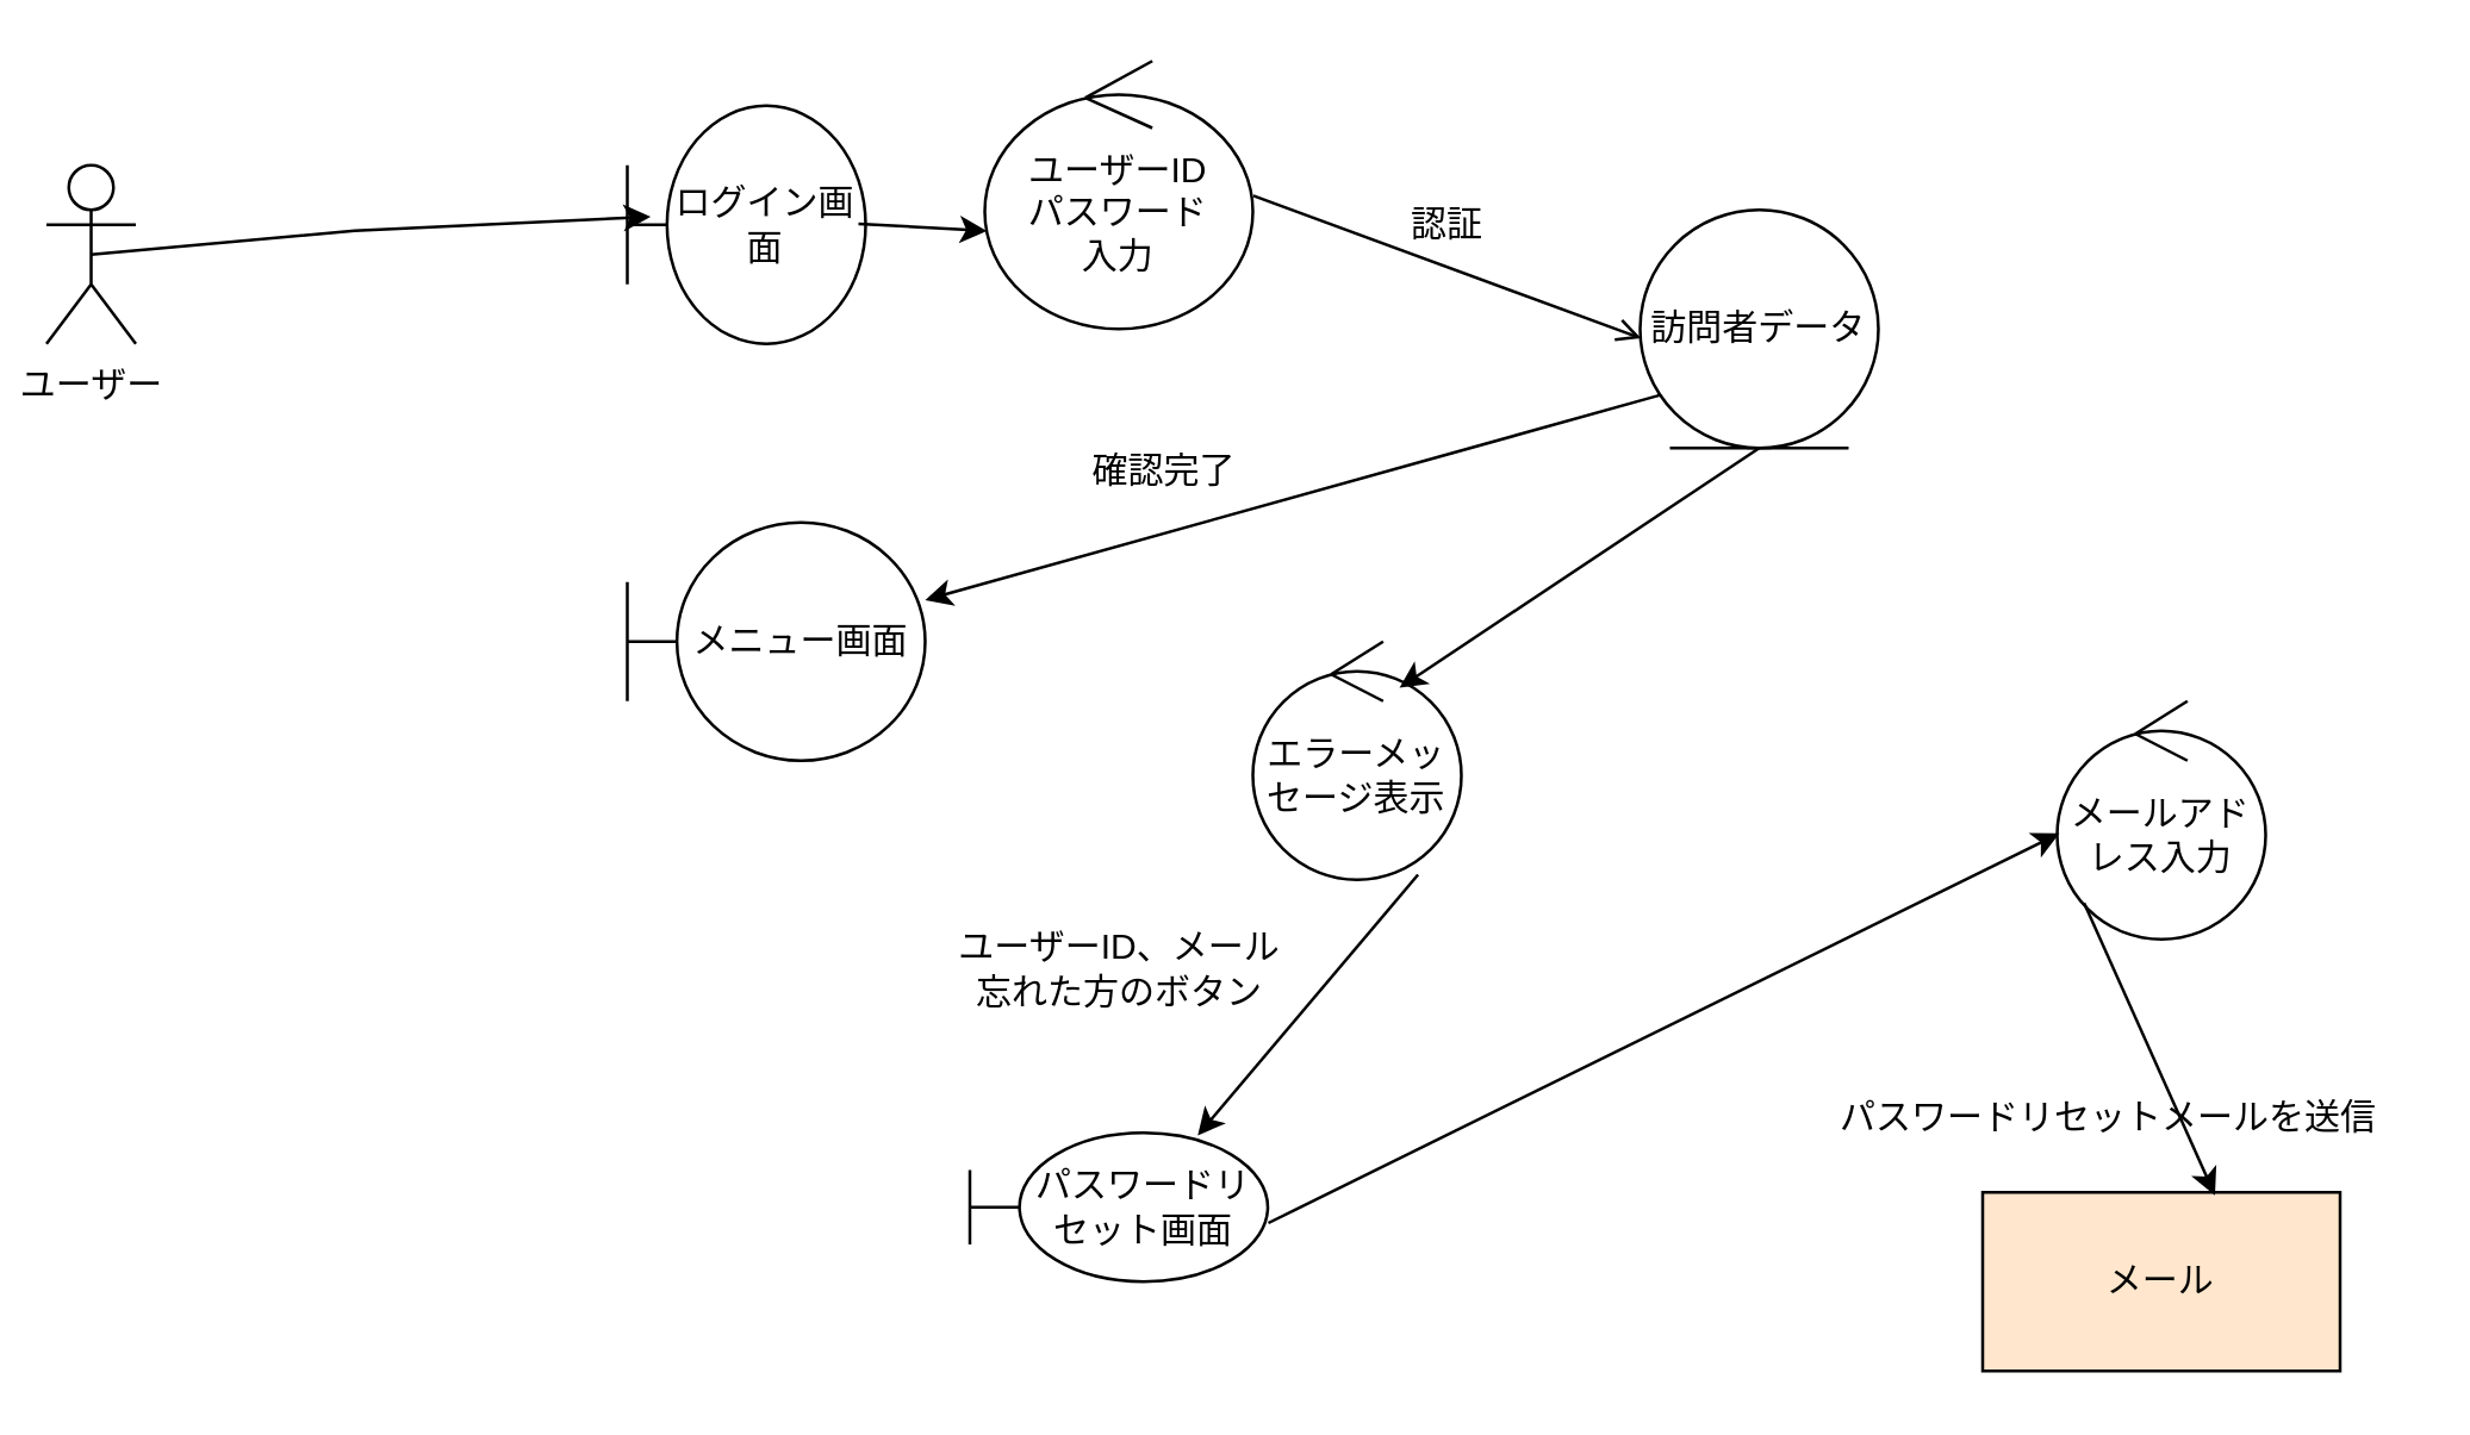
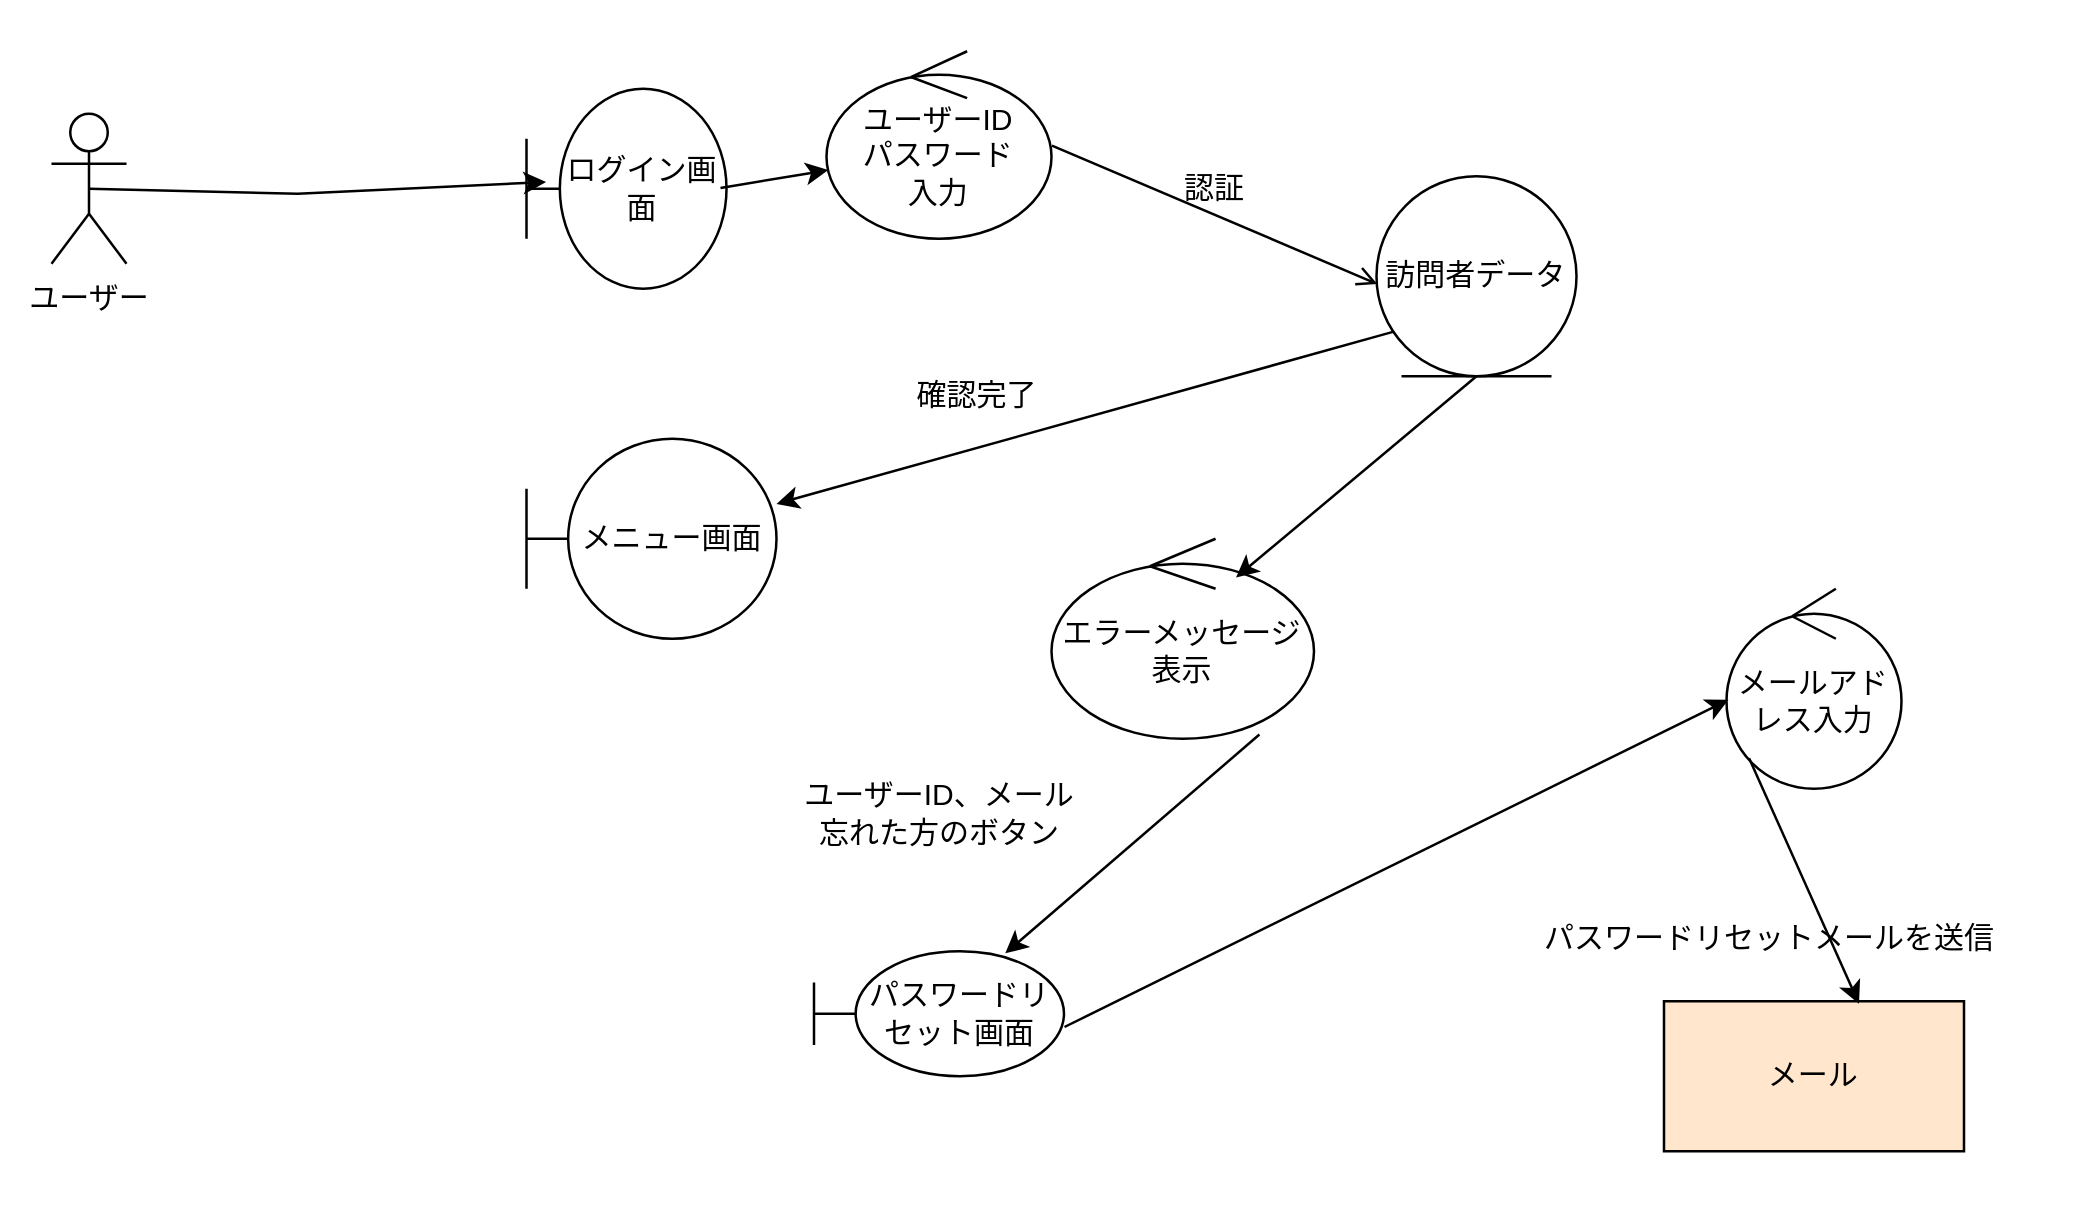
  <mxCell id="0" />
  <mxCell id="1" parent="0" />
- <mxCell id="2" value="ユーザー" style="shape=umlActor;verticalLabelPosition=bottom;verticalAlign=top;html=1;outlineConnect=0;" parent="1" vertex="1"><mxGeometry x="15" y="55" width="30" height="60" as="geometry" /></mxCell>
+ <mxCell id="2" value="ユーザー" style="shape=umlActor;verticalLabelPosition=bottom;verticalAlign=top;html=1;outlineConnect=0;" parent="1" vertex="1"><mxGeometry x="20" y="45" width="30" height="60" as="geometry" /></mxCell>
  <mxCell id="3" value="ログイン画面" style="shape=umlBoundary;whiteSpace=wrap;html=1;" vertex="1" parent="1"><mxGeometry x="210" y="35" width="80" height="80" as="geometry" /></mxCell>
- <mxCell id="4" value="ユーザーID&lt;div&gt;パスワード&lt;/div&gt;&lt;div&gt;入力&lt;/div&gt;" style="ellipse;shape=umlControl;whiteSpace=wrap;html=1;" vertex="1" parent="1"><mxGeometry x="330" y="20" width="90" height="90" as="geometry" /></mxCell>
- <mxCell id="5" value="&lt;span style=&quot;font-weight: normal;&quot;&gt;エラーメッセージ表示&lt;/span&gt;" style="ellipse;shape=umlControl;whiteSpace=wrap;html=1;fontStyle=1" vertex="1" parent="1"><mxGeometry x="420" y="215" width="70" height="80" as="geometry" /></mxCell>
+ <mxCell id="4" value="ユーザーID&lt;div&gt;パスワード&lt;/div&gt;&lt;div&gt;入力&lt;/div&gt;" style="ellipse;shape=umlControl;whiteSpace=wrap;html=1;" vertex="1" parent="1"><mxGeometry x="330" y="20" width="90" height="75" as="geometry" /></mxCell>
+ <mxCell id="5" value="&lt;span style=&quot;font-weight: normal;&quot;&gt;エラーメッセージ表示&lt;/span&gt;" style="ellipse;shape=umlControl;whiteSpace=wrap;html=1;fontStyle=1" vertex="1" parent="1"><mxGeometry x="420" y="215" width="105" height="80" as="geometry" /></mxCell>
  <mxCell id="6" value="メニュー画面" style="shape=umlBoundary;whiteSpace=wrap;html=1;" vertex="1" parent="1"><mxGeometry x="210" y="175" width="100" height="80" as="geometry" /></mxCell>
  <mxCell id="7" value="パスワードリセット画面" style="shape=umlBoundary;whiteSpace=wrap;html=1;" vertex="1" parent="1"><mxGeometry x="325" y="380" width="100" height="50" as="geometry" /></mxCell>
  <mxCell id="8" value="&lt;div&gt;メールアドレス入力&lt;/div&gt;" style="ellipse;shape=umlControl;whiteSpace=wrap;html=1;" vertex="1" parent="1"><mxGeometry x="690" y="235" width="70" height="80" as="geometry" /></mxCell>
  <mxCell id="9" value="" style="endArrow=classic;html=1;rounded=0;entryX=0.098;entryY=0.466;entryDx=0;entryDy=0;entryPerimeter=0;exitX=0.5;exitY=0.5;exitDx=0;exitDy=0;exitPerimeter=0;" edge="1" parent="1" source="2" target="3"><mxGeometry width="50" height="50" relative="1" as="geometry"><mxPoint x="48.48" y="67.04" as="sourcePoint" /><mxPoint x="210" y="82.96" as="targetPoint" /><Array as="points"><mxPoint x="118.48" y="77.04" /></Array></mxGeometry></mxCell>
  <mxCell id="10" value="" style="endArrow=classic;html=1;rounded=0;exitX=0.082;exitY=0.778;exitDx=0;exitDy=0;exitPerimeter=0;" edge="1" parent="1" source="21" target="6"><mxGeometry width="50" height="50" relative="1" as="geometry"><mxPoint x="330" y="135" as="sourcePoint" /><mxPoint x="475.1" y="67.64" as="targetPoint" /><Array as="points" /></mxGeometry></mxCell>
  <mxCell id="11" value="" style="endArrow=classic;html=1;rounded=0;entryX=0.008;entryY=0.634;entryDx=0;entryDy=0;entryPerimeter=0;exitX=0.97;exitY=0.496;exitDx=0;exitDy=0;exitPerimeter=0;" edge="1" parent="1" source="3" target="4"><mxGeometry width="50" height="50" relative="1" as="geometry"><mxPoint x="70" y="185" as="sourcePoint" /><mxPoint x="231.52" y="200.92" as="targetPoint" /><Array as="points" /></mxGeometry></mxCell>
  <mxCell id="12" value="" style="endArrow=classic;html=1;rounded=0;entryX=0.703;entryY=0.194;entryDx=0;entryDy=0;entryPerimeter=0;exitX=0.5;exitY=1;exitDx=0;exitDy=0;" edge="1" parent="1" source="21" target="5"><mxGeometry width="50" height="50" relative="1" as="geometry"><mxPoint x="590" y="165" as="sourcePoint" /><mxPoint x="420" y="115" as="targetPoint" /></mxGeometry></mxCell>
  <mxCell id="13" value="" style="endArrow=classic;html=1;rounded=0;exitX=0.792;exitY=0.979;exitDx=0;exitDy=0;exitPerimeter=0;entryX=0.765;entryY=0.017;entryDx=0;entryDy=0;entryPerimeter=0;" edge="1" parent="1" source="5" target="7"><mxGeometry width="50" height="50" relative="1" as="geometry"><mxPoint x="440" y="205" as="sourcePoint" /><mxPoint x="490" y="155" as="targetPoint" /></mxGeometry></mxCell>
  <mxCell id="14" value="" style="endArrow=classic;html=1;rounded=0;exitX=1.002;exitY=0.606;exitDx=0;exitDy=0;exitPerimeter=0;entryX=0.011;entryY=0.555;entryDx=0;entryDy=0;entryPerimeter=0;" edge="1" parent="1" source="7" target="8"><mxGeometry width="50" height="50" relative="1" as="geometry"><mxPoint x="710" y="235" as="sourcePoint" /><mxPoint x="570" y="265" as="targetPoint" /></mxGeometry></mxCell>
  <mxCell id="15" value="ユーザーID、メール&lt;br&gt;忘れた方のボタン" style="text;html=1;align=center;verticalAlign=middle;resizable=0;points=[];autosize=1;strokeColor=none;fillColor=none;" vertex="1" parent="1"><mxGeometry x="290" y="305" width="170" height="40" as="geometry" /></mxCell>
  <mxCell id="16" value="認証" style="text;html=1;align=center;verticalAlign=middle;resizable=0;points=[];autosize=1;strokeColor=none;fillColor=none;" vertex="1" parent="1"><mxGeometry x="460" y="60" width="50" height="30" as="geometry" /></mxCell>
  <mxCell id="17" value="&lt;div&gt;メール&lt;/div&gt;" style="rounded=0;whiteSpace=wrap;html=1;fillColor=#ffe6cc;" vertex="1" parent="1"><mxGeometry x="665" y="400" width="120" height="60" as="geometry" /></mxCell>
  <mxCell id="18" value="" style="endArrow=classic;html=1;rounded=0;entryX=0.65;entryY=0.017;entryDx=0;entryDy=0;entryPerimeter=0;exitX=0.129;exitY=0.847;exitDx=0;exitDy=0;exitPerimeter=0;" edge="1" parent="1" source="8" target="17"><mxGeometry width="50" height="50" relative="1" as="geometry"><mxPoint x="440" y="235" as="sourcePoint" /><mxPoint x="490" y="185" as="targetPoint" /></mxGeometry></mxCell>
  <mxCell id="19" value="パスワードリセットメールを送信" style="text;html=1;align=center;verticalAlign=middle;resizable=0;points=[];autosize=1;strokeColor=none;fillColor=none;" vertex="1" parent="1"><mxGeometry x="607" y="360" width="200" height="30" as="geometry" /></mxCell>
  <mxCell id="20" value="" style="endArrow=open;html=1;rounded=0;entryX=0.004;entryY=0.539;entryDx=0;entryDy=0;entryPerimeter=0;exitX=1.002;exitY=0.503;exitDx=0;exitDy=0;exitPerimeter=0;" edge="1" parent="1" source="4" target="21"><mxGeometry width="50" height="50" relative="1" as="geometry"><mxPoint x="420" y="65" as="sourcePoint" /><mxPoint x="680" y="68" as="targetPoint" /><Array as="points" /></mxGeometry></mxCell>
  <mxCell id="21" value="訪問者データ" style="ellipse;shape=umlEntity;whiteSpace=wrap;html=1;" vertex="1" parent="1"><mxGeometry x="550" y="70" width="80" height="80" as="geometry" /></mxCell>
  <mxCell id="22" value="確認完了" style="text;html=1;align=center;verticalAlign=middle;resizable=0;points=[];autosize=1;strokeColor=none;fillColor=none;" vertex="1" parent="1"><mxGeometry x="355" y="143" width="70" height="30" as="geometry" /></mxCell>
